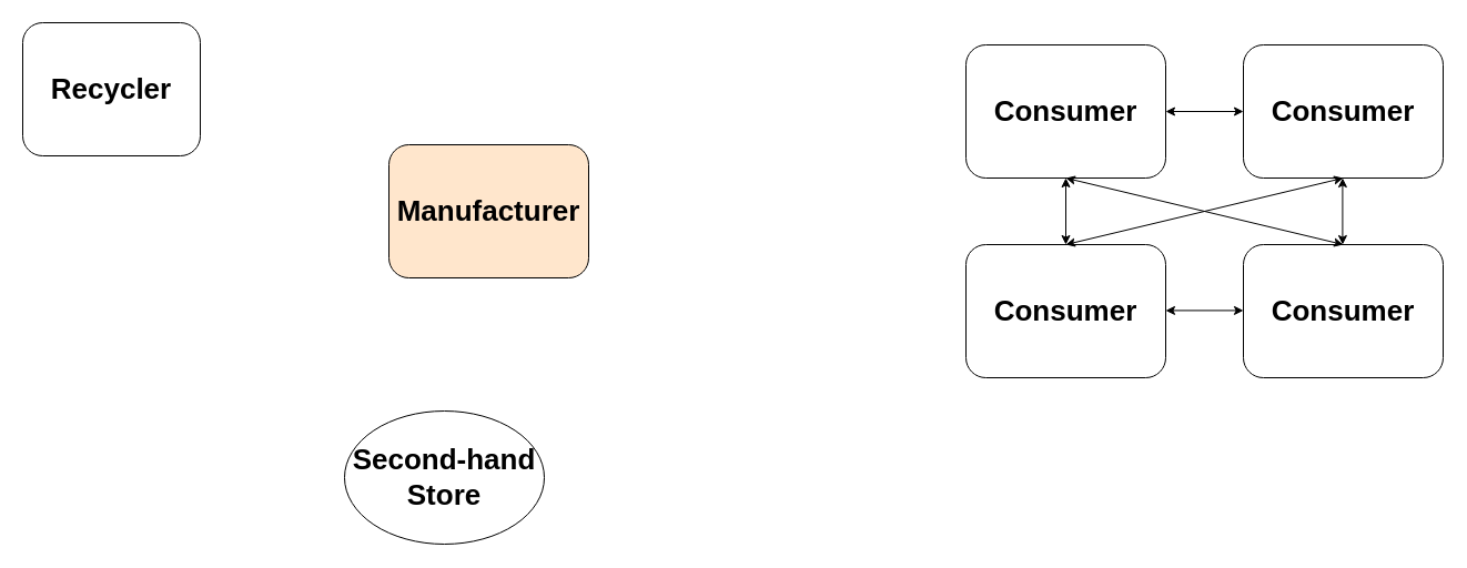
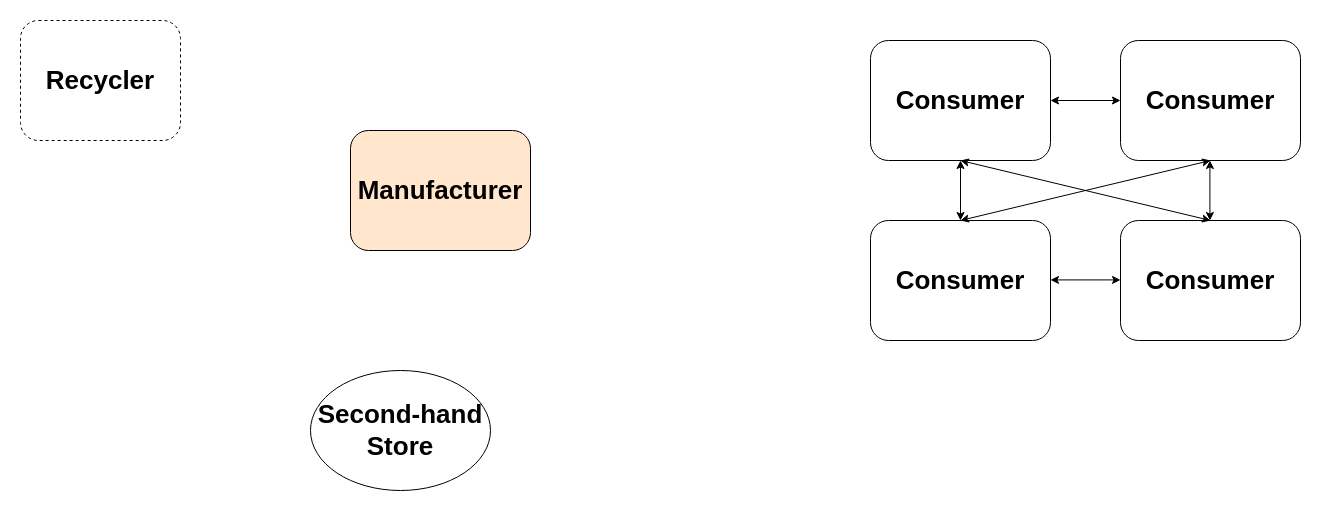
  <mxCell id="0" />
  <mxCell id="1" parent="0" />
- <mxCell id="2" value="&lt;font size=&quot;1&quot; style=&quot;&quot;&gt;&lt;b style=&quot;font-size: 26px;&quot;&gt;Recycler&lt;/b&gt;&lt;/font&gt;" style="rounded=1;whiteSpace=wrap;html=1;" vertex="1" parent="1"><mxGeometry x="20" y="20" width="160" height="120" as="geometry" /></mxCell>
+ <mxCell id="2" value="&lt;font size=&quot;1&quot; style=&quot;&quot;&gt;&lt;b style=&quot;font-size: 26px;&quot;&gt;Recycler&lt;/b&gt;&lt;/font&gt;" style="rounded=1;whiteSpace=wrap;html=1;dashed=1;" vertex="1" parent="1"><mxGeometry x="20" y="20" width="160" height="120" as="geometry" /></mxCell>
  <mxCell id="3" value="&lt;font size=&quot;1&quot; style=&quot;&quot;&gt;&lt;b style=&quot;font-size: 26px;&quot;&gt;Manufacturer&lt;/b&gt;&lt;/font&gt;" style="rounded=1;whiteSpace=wrap;html=1;fillColor=#ffe6cc;" vertex="1" parent="1"><mxGeometry x="350" y="130" width="180" height="120" as="geometry" /></mxCell>
  <mxCell id="4" value="&lt;font size=&quot;1&quot; style=&quot;&quot;&gt;&lt;b style=&quot;font-size: 26px;&quot;&gt;Second-hand Store&lt;/b&gt;&lt;/font&gt;" style="ellipse;whiteSpace=wrap;html=1;" vertex="1" parent="1"><mxGeometry x="310" y="370" width="180" height="120" as="geometry" /></mxCell>
  <mxCell id="5" value="&lt;font size=&quot;1&quot; style=&quot;&quot;&gt;&lt;b style=&quot;font-size: 26px;&quot;&gt;Consumer&lt;/b&gt;&lt;/font&gt;" style="rounded=1;whiteSpace=wrap;html=1;" vertex="1" parent="1"><mxGeometry x="870" y="40" width="180" height="120" as="geometry" /></mxCell>
  <mxCell id="6" value="&lt;font size=&quot;1&quot; style=&quot;&quot;&gt;&lt;b style=&quot;font-size: 26px;&quot;&gt;Consumer&lt;/b&gt;&lt;/font&gt;" style="rounded=1;whiteSpace=wrap;html=1;" vertex="1" parent="1"><mxGeometry x="1120" y="40" width="180" height="120" as="geometry" /></mxCell>
  <mxCell id="7" value="&lt;font size=&quot;1&quot; style=&quot;&quot;&gt;&lt;b style=&quot;font-size: 26px;&quot;&gt;Consumer&lt;/b&gt;&lt;/font&gt;" style="rounded=1;whiteSpace=wrap;html=1;" vertex="1" parent="1"><mxGeometry x="870" y="220" width="180" height="120" as="geometry" /></mxCell>
  <mxCell id="8" value="&lt;font size=&quot;1&quot; style=&quot;&quot;&gt;&lt;b style=&quot;font-size: 26px;&quot;&gt;Consumer&lt;/b&gt;&lt;/font&gt;" style="rounded=1;whiteSpace=wrap;html=1;" vertex="1" parent="1"><mxGeometry x="1120" y="220" width="180" height="120" as="geometry" /></mxCell>
  <mxCell id="9" value="" style="endArrow=classic;startArrow=classic;html=1;rounded=0;entryX=0.5;entryY=1;entryDx=0;entryDy=0;" edge="1" parent="1" source="7" target="5"><mxGeometry width="50" height="50" relative="1" as="geometry"><mxPoint x="550" y="240" as="sourcePoint" /><mxPoint x="600" y="190" as="targetPoint" /></mxGeometry></mxCell>
  <mxCell id="10" value="" style="endArrow=classic;startArrow=classic;html=1;rounded=0;exitX=1;exitY=0.5;exitDx=0;exitDy=0;entryX=0;entryY=0.5;entryDx=0;entryDy=0;" edge="1" parent="1" source="5" target="6"><mxGeometry width="50" height="50" relative="1" as="geometry"><mxPoint x="1060" y="120" as="sourcePoint" /><mxPoint x="1110" y="70" as="targetPoint" /></mxGeometry></mxCell>
  <mxCell id="11" value="" style="endArrow=classic;startArrow=classic;html=1;rounded=0;entryX=0.5;entryY=1;entryDx=0;entryDy=0;" edge="1" parent="1"><mxGeometry width="50" height="50" relative="1" as="geometry"><mxPoint x="1209.41" y="220" as="sourcePoint" /><mxPoint x="1209.41" y="160" as="targetPoint" /></mxGeometry></mxCell>
  <mxCell id="12" value="" style="endArrow=classic;startArrow=classic;html=1;rounded=0;exitX=1;exitY=0.5;exitDx=0;exitDy=0;entryX=0;entryY=0.5;entryDx=0;entryDy=0;" edge="1" parent="1"><mxGeometry width="50" height="50" relative="1" as="geometry"><mxPoint x="1050" y="279.41" as="sourcePoint" /><mxPoint x="1120" y="279.41" as="targetPoint" /></mxGeometry></mxCell>
  <mxCell id="13" value="" style="endArrow=classic;startArrow=classic;html=1;rounded=0;exitX=0.5;exitY=0;exitDx=0;exitDy=0;" edge="1" parent="1" source="7"><mxGeometry width="50" height="50" relative="1" as="geometry"><mxPoint x="1219.41" y="230" as="sourcePoint" /><mxPoint x="1210" y="160" as="targetPoint" /></mxGeometry></mxCell>
  <mxCell id="14" value="" style="endArrow=classic;startArrow=classic;html=1;rounded=0;exitX=0.5;exitY=1;exitDx=0;exitDy=0;" edge="1" parent="1" source="5"><mxGeometry width="50" height="50" relative="1" as="geometry"><mxPoint x="970" y="230" as="sourcePoint" /><mxPoint x="1210" y="220" as="targetPoint" /></mxGeometry></mxCell>
